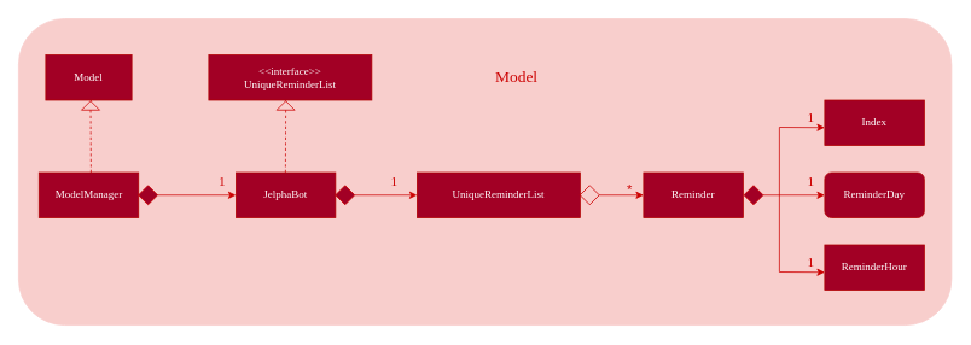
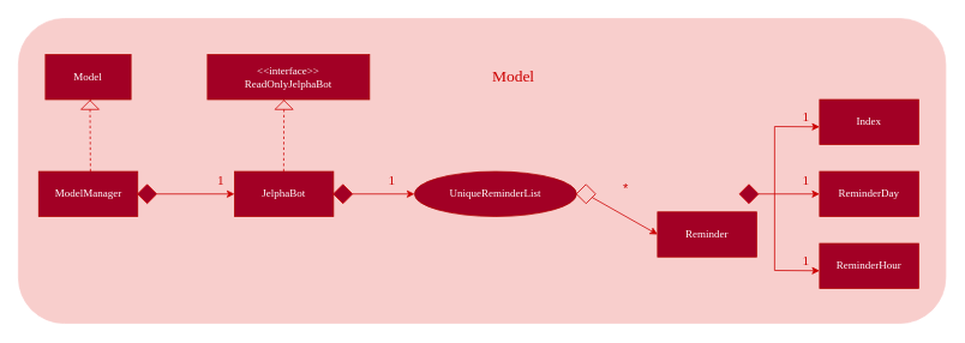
  <mxCell id="0" />
  <mxCell id="1" parent="0" />
  <mxCell id="2" value="" style="rounded=1;whiteSpace=wrap;html=1;strokeColor=#F8CECC;fillColor=#F8CECC;fontFamily=Verdana;" parent="1" vertex="1"><mxGeometry x="20" y="20" width="1030" height="338.75" as="geometry" /></mxCell>
  <mxCell id="3" value="&lt;font face=&quot;Verdana&quot;&gt;JelphaBot&lt;/font&gt;" style="rounded=0;whiteSpace=wrap;html=1;fillColor=#A20025;strokeColor=#B20000;fontColor=#ffffff;" parent="1" vertex="1"><mxGeometry x="260" y="190" width="110" height="50" as="geometry" /></mxCell>
- <mxCell id="4" value="&lt;font face=&quot;Verdana&quot;&gt;&amp;lt;&amp;lt;interface&amp;gt;&amp;gt;&lt;br&gt;UniqueReminderList&lt;br&gt;&lt;/font&gt;" style="rounded=0;whiteSpace=wrap;html=1;fillColor=#A20025;strokeColor=#B20000;fontColor=#ffffff;" parent="1" vertex="1"><mxGeometry x="230" y="60" width="180" height="50" as="geometry" /></mxCell>
+ <mxCell id="4" value="&lt;font face=&quot;Verdana&quot;&gt;&amp;lt;&amp;lt;interface&amp;gt;&amp;gt;&lt;br&gt;ReadOnlyJelphaBot&lt;br&gt;&lt;/font&gt;" style="rounded=0;whiteSpace=wrap;html=1;fillColor=#A20025;strokeColor=#B20000;fontColor=#ffffff;" parent="1" vertex="1"><mxGeometry x="230" y="60" width="180" height="50" as="geometry" /></mxCell>
  <mxCell id="5" value="&lt;font face=&quot;Verdana&quot;&gt;Model&lt;/font&gt;" style="rounded=0;whiteSpace=wrap;html=1;fillColor=#A20025;strokeColor=#B20000;fontColor=#ffffff;" parent="1" vertex="1"><mxGeometry x="50" y="60" width="95" height="50" as="geometry" /></mxCell>
  <mxCell id="6" value="&lt;font face=&quot;Verdana&quot;&gt;ModelManager&lt;/font&gt;" style="rounded=0;whiteSpace=wrap;html=1;fillColor=#A20025;strokeColor=#B20000;fontColor=#ffffff;" parent="1" vertex="1"><mxGeometry x="42.5" y="190" width="110" height="50" as="geometry" /></mxCell>
- <mxCell id="7" value="&lt;font face=&quot;Verdana&quot;&gt;UniqueReminderList&lt;/font&gt;" style="rounded=0;whiteSpace=wrap;html=1;fillColor=#A20025;strokeColor=#B20000;fontColor=#ffffff;" parent="1" vertex="1"><mxGeometry x="460" y="190" width="180" height="50" as="geometry" /></mxCell>
- <mxCell id="8" value="&lt;font face=&quot;Verdana&quot;&gt;Reminder&lt;/font&gt;" style="rounded=0;whiteSpace=wrap;html=1;fillColor=#A20025;strokeColor=#B20000;fontColor=#ffffff;" parent="1" vertex="1"><mxGeometry x="710" y="190" width="110" height="50" as="geometry" /></mxCell>
+ <mxCell id="7" value="&lt;font face=&quot;Verdana&quot;&gt;UniqueReminderList&lt;/font&gt;" style="ellipse;whiteSpace=wrap;html=1;fillColor=#A20025;strokeColor=#B20000;fontColor=#ffffff;" parent="1" vertex="1"><mxGeometry x="460" y="190" width="180" height="50" as="geometry" /></mxCell>
+ <mxCell id="8" value="&lt;font face=&quot;Verdana&quot;&gt;Reminder&lt;/font&gt;" style="rounded=0;whiteSpace=wrap;html=1;fillColor=#A20025;strokeColor=#B20000;fontColor=#ffffff;" parent="1" vertex="1"><mxGeometry x="730" y="235" width="110" height="50" as="geometry" /></mxCell>
  <mxCell id="9" value="&lt;font face=&quot;Verdana&quot;&gt;Index&lt;/font&gt;" style="rounded=0;whiteSpace=wrap;html=1;fillColor=#A20025;strokeColor=#B20000;fontColor=#ffffff;" parent="1" vertex="1"><mxGeometry x="910" y="110" width="110" height="50" as="geometry" /></mxCell>
- <mxCell id="10" value="&lt;font face=&quot;Verdana&quot;&gt;ReminderDay&lt;/font&gt;" style="whiteSpace=wrap;html=1;fillColor=#A20025;strokeColor=#B20000;fontColor=#ffffff;rounded=1;" parent="1" vertex="1"><mxGeometry x="910" y="190" width="110" height="50" as="geometry" /></mxCell>
+ <mxCell id="10" value="&lt;font face=&quot;Verdana&quot;&gt;ReminderDay&lt;/font&gt;" style="rounded=0;whiteSpace=wrap;html=1;fillColor=#A20025;strokeColor=#B20000;fontColor=#ffffff;" parent="1" vertex="1"><mxGeometry x="910" y="190" width="110" height="50" as="geometry" /></mxCell>
  <mxCell id="11" value="&lt;font face=&quot;Verdana&quot;&gt;ReminderHour&lt;/font&gt;" style="rounded=0;whiteSpace=wrap;html=1;fillColor=#A20025;strokeColor=#B20000;fontColor=#ffffff;" parent="1" vertex="1"><mxGeometry x="910" y="270" width="110" height="50" as="geometry" /></mxCell>
  <mxCell id="12" value="" style="endArrow=classic;html=1;entryX=0;entryY=0.5;entryDx=0;entryDy=0;strokeColor=#CC0000;" parent="1" source="18" target="8" edge="1"><mxGeometry width="50" height="50" relative="1" as="geometry"><mxPoint x="660" y="215" as="sourcePoint" /><mxPoint x="590" y="190" as="targetPoint" /></mxGeometry></mxCell>
  <mxCell id="13" value="" style="endArrow=classic;html=1;exitX=1;exitY=1;exitDx=0;exitDy=0;strokeColor=#CC0000;" parent="1" source="17" target="10" edge="1"><mxGeometry width="50" height="50" relative="1" as="geometry"><mxPoint x="840" y="214.66" as="sourcePoint" /><mxPoint x="907" y="215" as="targetPoint" /></mxGeometry></mxCell>
  <mxCell id="14" value="" style="endArrow=classic;html=1;strokeColor=#CC0000;entryX=0;entryY=0.5;entryDx=0;entryDy=0;" parent="1" edge="1"><mxGeometry width="50" height="50" relative="1" as="geometry"><mxPoint x="860" y="140" as="sourcePoint" /><mxPoint x="910" y="140.34" as="targetPoint" /></mxGeometry></mxCell>
  <mxCell id="15" value="" style="endArrow=classic;html=1;strokeColor=#CC0000;entryX=0;entryY=0.5;entryDx=0;entryDy=0;" parent="1" edge="1"><mxGeometry width="50" height="50" relative="1" as="geometry"><mxPoint x="860" y="300" as="sourcePoint" /><mxPoint x="910" y="300.34" as="targetPoint" /></mxGeometry></mxCell>
  <mxCell id="16" value="" style="endArrow=none;html=1;strokeColor=#CC0000;" parent="1" edge="1"><mxGeometry width="50" height="50" relative="1" as="geometry"><mxPoint x="860" y="300" as="sourcePoint" /><mxPoint x="860" y="140" as="targetPoint" /></mxGeometry></mxCell>
  <mxCell id="17" value="" style="whiteSpace=wrap;html=1;aspect=fixed;fillColor=#A20025;rotation=-45;strokeColor=#CC0000;" parent="1" vertex="1"><mxGeometry x="824" y="207.5" width="15" height="15" as="geometry" /></mxCell>
  <mxCell id="18" value="" style="whiteSpace=wrap;html=1;aspect=fixed;fillColor=none;rotation=-45;strokeColor=#CC0000;" parent="1" vertex="1"><mxGeometry x="643" y="207.5" width="15" height="15" as="geometry" /></mxCell>
  <mxCell id="19" value="&lt;font style=&quot;font-size: 15px&quot; color=&quot;#cc0000&quot;&gt;*&lt;/font&gt;" style="text;html=1;strokeColor=none;fillColor=none;align=center;verticalAlign=middle;whiteSpace=wrap;rounded=0;" parent="1" vertex="1"><mxGeometry x="680" y="200" width="30" height="17.5" as="geometry" /></mxCell>
  <mxCell id="20" value="" style="whiteSpace=wrap;html=1;aspect=fixed;fillColor=#A20025;rotation=-45;strokeColor=#CC0000;" parent="1" vertex="1"><mxGeometry x="373" y="207.5" width="15" height="15" as="geometry" /></mxCell>
  <mxCell id="21" value="" style="endArrow=classic;html=1;strokeColor=#CC0000;exitX=1;exitY=1;exitDx=0;exitDy=0;entryX=0;entryY=0.5;entryDx=0;entryDy=0;" parent="1" source="20" target="7" edge="1"><mxGeometry width="50" height="50" relative="1" as="geometry"><mxPoint x="610" y="230" as="sourcePoint" /><mxPoint x="660" y="180" as="targetPoint" /></mxGeometry></mxCell>
  <mxCell id="22" value="&lt;font color=&quot;#cc0000&quot;&gt;&lt;span style=&quot;font-size: 15px&quot;&gt;1&lt;/span&gt;&lt;/font&gt;" style="text;html=1;strokeColor=none;fillColor=none;align=center;verticalAlign=middle;whiteSpace=wrap;rounded=0;fontFamily=Verdana;" parent="1" vertex="1"><mxGeometry x="420" y="190" width="30" height="17.5" as="geometry" /></mxCell>
  <mxCell id="23" value="" style="whiteSpace=wrap;html=1;aspect=fixed;fillColor=#A20025;rotation=-45;strokeColor=#CC0000;" parent="1" vertex="1"><mxGeometry x="155.5" y="207.5" width="15" height="15" as="geometry" /></mxCell>
  <mxCell id="24" value="&lt;font color=&quot;#cc0000&quot;&gt;&lt;span style=&quot;font-size: 15px&quot;&gt;1&lt;/span&gt;&lt;/font&gt;" style="text;html=1;strokeColor=none;fillColor=none;align=center;verticalAlign=middle;whiteSpace=wrap;rounded=0;fontFamily=Verdana;" parent="1" vertex="1"><mxGeometry x="230" y="190" width="30" height="17.5" as="geometry" /></mxCell>
  <mxCell id="25" value="" style="endArrow=classic;html=1;strokeColor=#CC0000;exitX=1;exitY=1;exitDx=0;exitDy=0;entryX=0;entryY=0.5;entryDx=0;entryDy=0;" parent="1" source="23" target="3" edge="1"><mxGeometry width="50" height="50" relative="1" as="geometry"><mxPoint x="180.057" y="218.16" as="sourcePoint" /><mxPoint x="250" y="220" as="targetPoint" /></mxGeometry></mxCell>
  <mxCell id="26" value="&lt;font color=&quot;#cc0000&quot;&gt;&lt;span style=&quot;font-size: 15px&quot;&gt;1&lt;/span&gt;&lt;/font&gt;" style="text;html=1;strokeColor=none;fillColor=none;align=center;verticalAlign=middle;whiteSpace=wrap;rounded=0;fontFamily=Verdana;" parent="1" vertex="1"><mxGeometry x="880" y="120" width="30" height="17.5" as="geometry" /></mxCell>
  <mxCell id="27" value="&lt;font color=&quot;#cc0000&quot;&gt;&lt;span style=&quot;font-size: 15px&quot;&gt;1&lt;/span&gt;&lt;/font&gt;" style="text;html=1;strokeColor=none;fillColor=none;align=center;verticalAlign=middle;whiteSpace=wrap;rounded=0;fontFamily=Verdana;" parent="1" vertex="1"><mxGeometry x="880" y="190" width="30" height="17.5" as="geometry" /></mxCell>
  <mxCell id="28" value="&lt;font color=&quot;#cc0000&quot;&gt;&lt;span style=&quot;font-size: 15px&quot;&gt;1&lt;/span&gt;&lt;/font&gt;" style="text;html=1;strokeColor=none;fillColor=none;align=center;verticalAlign=middle;whiteSpace=wrap;rounded=0;fontFamily=Verdana;" parent="1" vertex="1"><mxGeometry x="880" y="280" width="30" height="17.5" as="geometry" /></mxCell>
  <mxCell id="29" value="" style="endArrow=none;dashed=1;html=1;strokeColor=#CC0000;fontFamily=Verdana;" parent="1" source="31" edge="1"><mxGeometry width="50" height="50" relative="1" as="geometry"><mxPoint x="100" y="190" as="sourcePoint" /><mxPoint x="100" y="110" as="targetPoint" /></mxGeometry></mxCell>
  <mxCell id="30" value="" style="endArrow=none;dashed=1;html=1;strokeColor=#CC0000;fontFamily=Verdana;" parent="1" source="33" edge="1"><mxGeometry width="50" height="50" relative="1" as="geometry"><mxPoint x="314.66" y="190" as="sourcePoint" /><mxPoint x="314.66" y="110" as="targetPoint" /></mxGeometry></mxCell>
  <mxCell id="31" value="" style="triangle;whiteSpace=wrap;html=1;strokeColor=#CC0000;fillColor=none;fontFamily=Verdana;rotation=-90;" parent="1" vertex="1"><mxGeometry x="94.5" y="106" width="10" height="20" as="geometry" /></mxCell>
  <mxCell id="32" value="" style="endArrow=none;dashed=1;html=1;strokeColor=#CC0000;fontFamily=Verdana;" parent="1" target="31" edge="1"><mxGeometry width="50" height="50" relative="1" as="geometry"><mxPoint x="100" y="190" as="sourcePoint" /><mxPoint x="100" y="110" as="targetPoint" /></mxGeometry></mxCell>
  <mxCell id="33" value="" style="triangle;whiteSpace=wrap;html=1;strokeColor=#CC0000;fillColor=none;fontFamily=Verdana;rotation=-90;" parent="1" vertex="1"><mxGeometry x="310" y="106" width="10" height="20" as="geometry" /></mxCell>
  <mxCell id="34" value="" style="endArrow=none;dashed=1;html=1;strokeColor=#CC0000;fontFamily=Verdana;" parent="1" target="33" edge="1"><mxGeometry width="50" height="50" relative="1" as="geometry"><mxPoint x="314.66" y="190" as="sourcePoint" /><mxPoint x="314.66" y="110" as="targetPoint" /></mxGeometry></mxCell>
  <mxCell id="35" value="&lt;font color=&quot;#cc0000&quot; style=&quot;font-size: 18px;&quot;&gt;Model&lt;/font&gt;" style="text;html=1;strokeColor=none;fillColor=none;align=center;verticalAlign=middle;whiteSpace=wrap;rounded=0;fontFamily=Verdana;fontSize=18;" parent="1" vertex="1"><mxGeometry x="550" y="75" width="40" height="20" as="geometry" /></mxCell>
